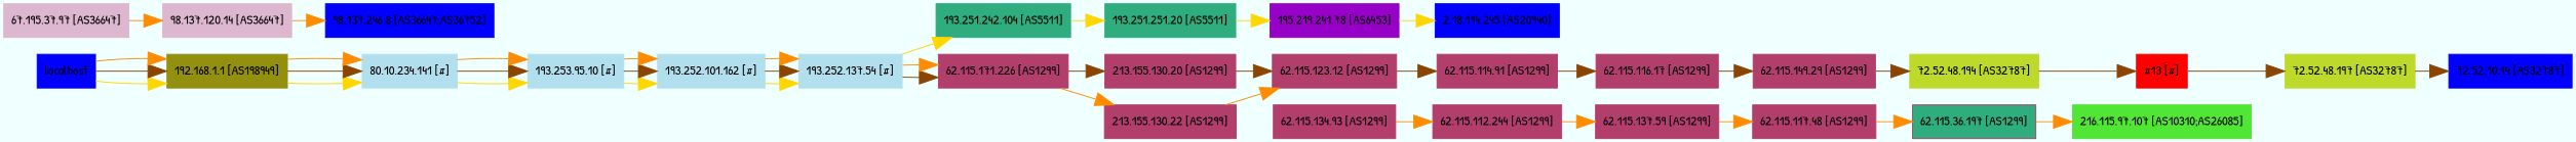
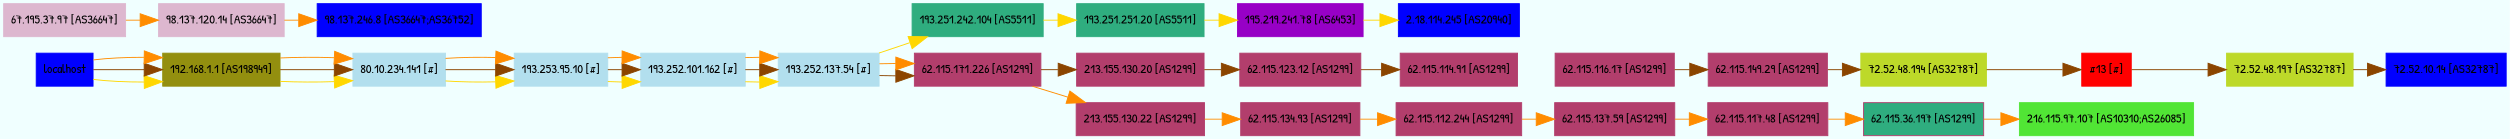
  digraph {
    bgcolor=azure
    fontname="Patrick Hand"
    rankdir=LR
    node [color="#b23e6c" fontname="Patrick Hand" shape=box style=filled]
    edge [arrowsize=2 color=darkorange4 fontname="Patrick Hand"]
    localhost [color=blue]
    "192.168.1.1 [AS198949]" [color="#938f0f"]
    "80.10.234.141 [#]" [color=lightblue2]
    "193.253.95.10 [#]" [color=lightblue2]
    "193.252.101.162 [#]" [color=lightblue2]
    "193.252.137.54 [#]" [color=lightblue2]
    "193.251.242.104 [AS5511]" [color="#2fad7f"]
    "62.115.171.226 [AS1299]"
    "193.251.251.20 [AS5511]" [color="#2fad7f"]
    "213.155.130.20 [AS1299]"
    "213.155.130.22 [AS1299]"
    "195.219.241.78 [AS6453]" [color="#9700c6"]
    "2.18.114.245 [AS20940]" [color=blue]
    "62.115.123.12 [AS1299]"
    "62.115.134.93 [AS1299]"
    "62.115.114.91 [AS1299]"
    "62.115.116.17 [AS1299]"
    "62.115.149.29 [AS1299]"
    "72.52.48.194 [AS32787]" [color="#bdd929"]
    "#13 [#]" [color=red]
    "72.52.48.197 [AS32787]" [color="#bdd929"]
    "72.52.10.14 [AS32787]" [color=blue]
    "62.115.112.244 [AS1299]"
    "62.115.137.59 [AS1299]"
    "62.115.117.48 [AS1299]"
    "62.115.36.197 [AS1299]" [fillcolor="#2fad7f"]
    "216.115.97.107 [AS10310;AS26085]" [color="#51e535"]
    "67.195.37.97 [AS36647]" [color="#ddb7cf"]
    "98.137.120.14 [AS36647]" [color="#ddb7cf"]
    "98.137.246.8 [AS36647;AS36752]" [color=blue]
    localhost -> "192.168.1.1 [AS198949]" [color=gold]
    localhost -> "192.168.1.1 [AS198949]"
    localhost -> "192.168.1.1 [AS198949]" [color=darkorange]
    "192.168.1.1 [AS198949]" -> "80.10.234.141 [#]" [color=gold]
    "192.168.1.1 [AS198949]" -> "80.10.234.141 [#]"
    "192.168.1.1 [AS198949]" -> "80.10.234.141 [#]" [color=darkorange]
    "80.10.234.141 [#]" -> "193.253.95.10 [#]" [color=gold]
    "80.10.234.141 [#]" -> "193.253.95.10 [#]"
    "80.10.234.141 [#]" -> "193.253.95.10 [#]" [color=darkorange]
    "193.253.95.10 [#]" -> "193.252.101.162 [#]" [color=gold]
    "193.253.95.10 [#]" -> "193.252.101.162 [#]"
    "193.253.95.10 [#]" -> "193.252.101.162 [#]" [color=darkorange]
    "193.252.101.162 [#]" -> "193.252.137.54 [#]" [color=gold]
    "193.252.101.162 [#]" -> "193.252.137.54 [#]"
    "193.252.101.162 [#]" -> "193.252.137.54 [#]" [color=darkorange]
    "193.252.137.54 [#]" -> "193.251.242.104 [AS5511]" [color=gold]
    "193.252.137.54 [#]" -> "62.115.171.226 [AS1299]"
    "193.252.137.54 [#]" -> "62.115.171.226 [AS1299]" [color=darkorange]
    "193.251.242.104 [AS5511]" -> "193.251.251.20 [AS5511]" [color=gold]
    "62.115.171.226 [AS1299]" -> "213.155.130.20 [AS1299]"
    "62.115.171.226 [AS1299]" -> "213.155.130.22 [AS1299]" [color=darkorange]
    "193.251.251.20 [AS5511]" -> "195.219.241.78 [AS6453]" [color=gold]
    "213.155.130.20 [AS1299]" -> "62.115.123.12 [AS1299]"
-   "213.155.130.22 [AS1299]" -> "62.115.123.12 [AS1299]" [color=darkorange]
+   "213.155.130.22 [AS1299]" -> "62.115.134.93 [AS1299]" [color=darkorange]
    "195.219.241.78 [AS6453]" -> "2.18.114.245 [AS20940]" [color=gold]
    "62.115.123.12 [AS1299]" -> "62.115.114.91 [AS1299]"
    "62.115.134.93 [AS1299]" -> "62.115.112.244 [AS1299]" [color=darkorange]
-   "62.115.114.91 [AS1299]" -> "62.115.116.17 [AS1299]"
    "62.115.116.17 [AS1299]" -> "62.115.149.29 [AS1299]"
    "62.115.149.29 [AS1299]" -> "72.52.48.194 [AS32787]"
    "72.52.48.194 [AS32787]" -> "#13 [#]"
    "#13 [#]" -> "72.52.48.197 [AS32787]"
    "72.52.48.197 [AS32787]" -> "72.52.10.14 [AS32787]"
    "62.115.112.244 [AS1299]" -> "62.115.137.59 [AS1299]" [color=darkorange]
    "62.115.137.59 [AS1299]" -> "62.115.117.48 [AS1299]" [color=darkorange]
    "62.115.117.48 [AS1299]" -> "62.115.36.197 [AS1299]" [color=darkorange]
    "62.115.36.197 [AS1299]" -> "216.115.97.107 [AS10310;AS26085]" [color=darkorange]
    "67.195.37.97 [AS36647]" -> "98.137.120.14 [AS36647]" [color=darkorange]
    "98.137.120.14 [AS36647]" -> "98.137.246.8 [AS36647;AS36752]" [color=darkorange]
  }
